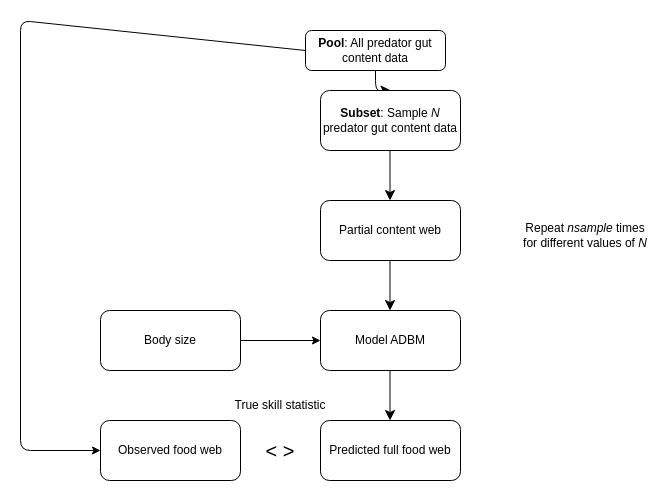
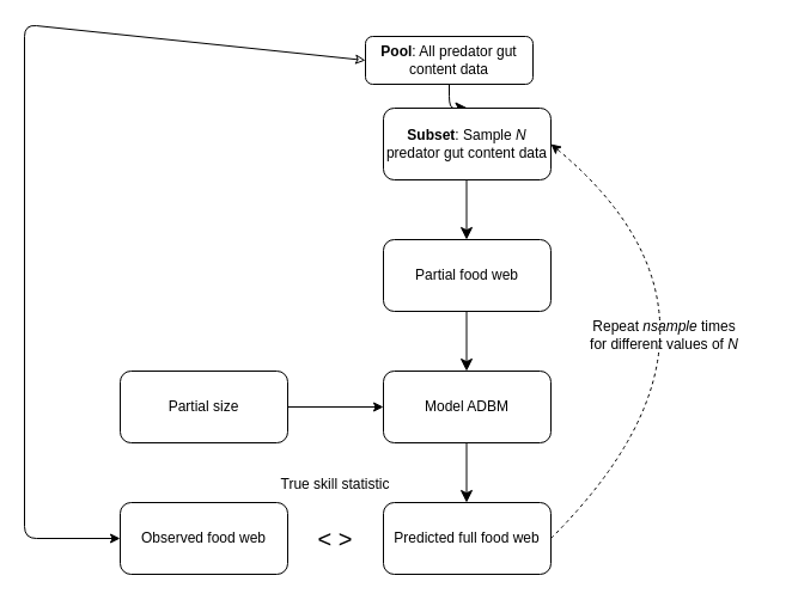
  <mxCell id="0" />
  <mxCell id="1" parent="0" />
  <mxCell id="2" value="" style="html=1;jettySize=auto;orthogonalLoop=1;fontSize=11;endArrow=classic;endFill=1;endSize=8;strokeWidth=1;shadow=0;labelBackgroundColor=none;edgeStyle=orthogonalEdgeStyle;" parent="1" source="3" edge="1"><mxGeometry relative="1" as="geometry"><mxPoint x="390" y="90" as="targetPoint" /></mxGeometry></mxCell>
  <mxCell id="3" value="&lt;b&gt;Pool&lt;/b&gt;: All predator gut content data" style="whiteSpace=wrap;html=1;fontSize=12;glass=0;strokeWidth=1;shadow=0;rounded=1;" parent="1" vertex="1"><mxGeometry x="305" y="30" width="140" height="40" as="geometry" /></mxCell>
  <mxCell id="4" value="&lt;b&gt;Subset&lt;/b&gt;: Sample &lt;i&gt;N&lt;/i&gt; predator gut content data" style="whiteSpace=wrap;html=1;fontSize=12;glass=0;strokeWidth=1;shadow=0;rounded=1;" parent="1" vertex="1"><mxGeometry x="320" y="90" width="140" height="60" as="geometry" /></mxCell>
  <mxCell id="5" value="" style="html=1;jettySize=auto;orthogonalLoop=1;fontSize=11;endArrow=classic;endFill=1;endSize=8;strokeWidth=1;shadow=0;labelBackgroundColor=none;edgeStyle=orthogonalEdgeStyle;" edge="1" parent="1"><mxGeometry relative="1" as="geometry"><mxPoint x="389.5" y="150" as="sourcePoint" /><mxPoint x="389.5" y="200" as="targetPoint" /></mxGeometry></mxCell>
- <mxCell id="6" value="Partial content web" style="whiteSpace=wrap;html=1;fontSize=12;glass=0;strokeWidth=1;shadow=0;rounded=1;" vertex="1" parent="1"><mxGeometry x="320" y="200" width="140" height="60" as="geometry" /></mxCell>
+ <mxCell id="6" value="Partial food web" style="whiteSpace=wrap;html=1;fontSize=12;glass=0;strokeWidth=1;shadow=0;rounded=1;" vertex="1" parent="1"><mxGeometry x="320" y="200" width="140" height="60" as="geometry" /></mxCell>
  <mxCell id="7" value="Model ADBM" style="whiteSpace=wrap;html=1;fontSize=12;glass=0;strokeWidth=1;shadow=0;rounded=1;" vertex="1" parent="1"><mxGeometry x="320" y="310" width="140" height="60" as="geometry" /></mxCell>
  <mxCell id="8" value="" style="html=1;jettySize=auto;orthogonalLoop=1;fontSize=11;endArrow=classic;endFill=1;endSize=8;strokeWidth=1;shadow=0;labelBackgroundColor=none;edgeStyle=orthogonalEdgeStyle;" edge="1" parent="1"><mxGeometry relative="1" as="geometry"><mxPoint x="389.5" y="260" as="sourcePoint" /><mxPoint x="389.5" y="310" as="targetPoint" /></mxGeometry></mxCell>
- <mxCell id="9" value="Body size" style="whiteSpace=wrap;html=1;fontSize=12;glass=0;strokeWidth=1;shadow=0;rounded=1;" vertex="1" parent="1"><mxGeometry x="100" y="310" width="140" height="60" as="geometry" /></mxCell>
+ <mxCell id="9" value="Partial size" style="whiteSpace=wrap;html=1;fontSize=12;glass=0;strokeWidth=1;shadow=0;rounded=1;" vertex="1" parent="1"><mxGeometry x="100" y="310" width="140" height="60" as="geometry" /></mxCell>
  <mxCell id="10" value="" style="endArrow=classic;html=1;entryX=0;entryY=0.5;entryDx=0;entryDy=0;" edge="1" parent="1" target="7"><mxGeometry width="50" height="50" relative="1" as="geometry"><mxPoint x="240" y="340" as="sourcePoint" /><mxPoint x="290" y="290" as="targetPoint" /></mxGeometry></mxCell>
  <mxCell id="11" value="Predicted full food web" style="whiteSpace=wrap;html=1;fontSize=12;glass=0;strokeWidth=1;shadow=0;rounded=1;" vertex="1" parent="1"><mxGeometry x="320" y="420" width="140" height="60" as="geometry" /></mxCell>
  <mxCell id="12" value="" style="html=1;jettySize=auto;orthogonalLoop=1;fontSize=11;endArrow=classic;endFill=1;endSize=8;strokeWidth=1;shadow=0;labelBackgroundColor=none;edgeStyle=orthogonalEdgeStyle;" edge="1" parent="1"><mxGeometry relative="1" as="geometry"><mxPoint x="389.5" y="370" as="sourcePoint" /><mxPoint x="389.5" y="420" as="targetPoint" /></mxGeometry></mxCell>
  <mxCell id="13" value="Observed food web" style="whiteSpace=wrap;html=1;fontSize=12;glass=0;strokeWidth=1;shadow=0;rounded=1;" vertex="1" parent="1"><mxGeometry x="100" y="420" width="140" height="60" as="geometry" /></mxCell>
  <mxCell id="14" value="&lt;font style=&quot;font-size: 20px&quot;&gt;&amp;lt; &amp;gt;&lt;/font&gt;" style="text;html=1;strokeColor=none;fillColor=none;align=center;verticalAlign=middle;whiteSpace=wrap;rounded=1;" vertex="1" parent="1"><mxGeometry x="250" y="435" width="60" height="30" as="geometry" /></mxCell>
- <mxCell id="15" value="" style="endArrow=none;html=1;exitX=0;exitY=0.5;exitDx=0;exitDy=0;entryX=0;entryY=0.5;entryDx=0;entryDy=0;startArrow=classic;startFill=1;endFill=0;" edge="1" parent="1" source="13" target="3"><mxGeometry width="50" height="50" relative="1" as="geometry"><mxPoint x="20" y="460" as="sourcePoint" /><mxPoint x="180" y="270" as="targetPoint" /><Array as="points"><mxPoint x="20" y="450" /><mxPoint x="20" y="20" /></Array></mxGeometry></mxCell>
+ <mxCell id="15" value="" style="endArrow=classic;html=1;exitX=0;exitY=0.5;exitDx=0;exitDy=0;entryX=0;entryY=0.5;entryDx=0;entryDy=0;startArrow=classic;startFill=1;endFill=0;" edge="1" parent="1" source="13" target="3"><mxGeometry width="50" height="50" relative="1" as="geometry"><mxPoint x="20" y="460" as="sourcePoint" /><mxPoint x="180" y="270" as="targetPoint" /><Array as="points"><mxPoint x="20" y="450" /><mxPoint x="20" y="20" /></Array></mxGeometry></mxCell>
  <mxCell id="16" value="True skill statistic" style="text;html=1;strokeColor=none;fillColor=none;align=center;verticalAlign=middle;whiteSpace=wrap;rounded=1;" vertex="1" parent="1"><mxGeometry x="220" y="390" width="120" height="30" as="geometry" /></mxCell>
- <mxCell id="18" value="Repeat &lt;i&gt;nsample&lt;/i&gt; times for different values of &lt;i&gt;N&lt;/i&gt;" style="text;html=1;strokeColor=none;fillColor=none;align=center;verticalAlign=middle;whiteSpace=wrap;rounded=1;" vertex="1" parent="1"><mxGeometry x="520" y="215" width="130" height="40" as="geometry" /></mxCell>
+ <mxCell id="17" value="" style="curved=1;endArrow=classic;html=1;entryX=1;entryY=0.5;entryDx=0;entryDy=0;exitX=1;exitY=0.5;exitDx=0;exitDy=0;dashed=1;" edge="1" parent="1" source="11" target="4"><mxGeometry width="50" height="50" relative="1" as="geometry"><mxPoint x="650" y="300" as="sourcePoint" /><mxPoint x="700" y="250" as="targetPoint" /><Array as="points"><mxPoint x="640" y="270" /></Array></mxGeometry></mxCell>
+ <mxCell id="18" value="Repeat &lt;i&gt;nsample&lt;/i&gt; times for different values of &lt;i&gt;N&lt;/i&gt;" style="text;html=1;strokeColor=none;fillColor=none;align=center;verticalAlign=middle;whiteSpace=wrap;rounded=1;" vertex="1" parent="1"><mxGeometry x="490" y="260" width="130" height="40" as="geometry" /></mxCell>
